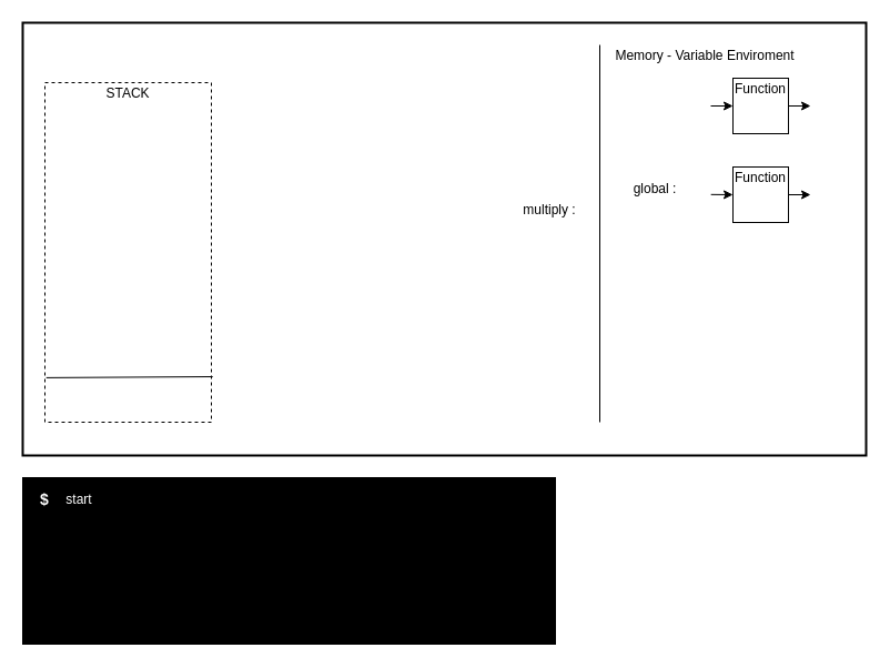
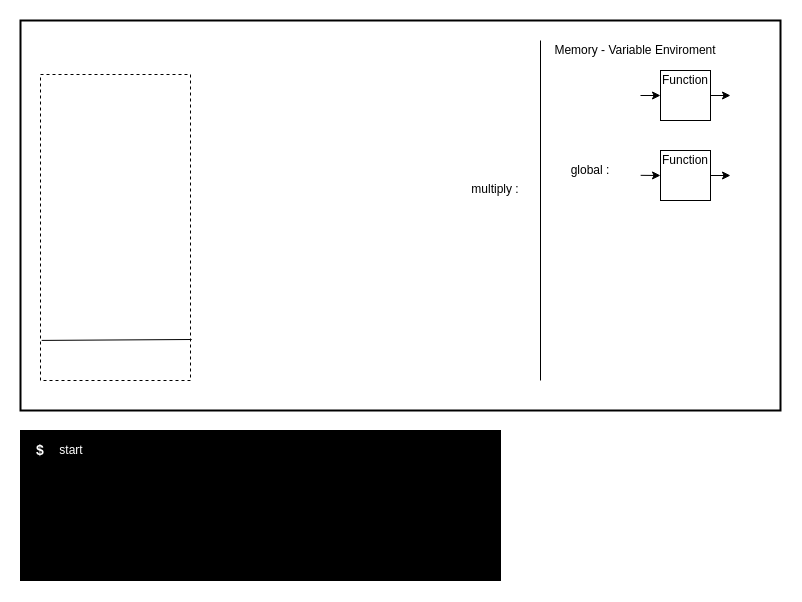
  <mxCell id="0" />
  <mxCell id="1" parent="0" />
  <mxCell id="2" value="" style="group" parent="1" vertex="1" connectable="0"><mxGeometry x="20" y="20" width="760" height="390" as="geometry" /></mxCell>
  <mxCell id="3" value="" style="rounded=0;whiteSpace=wrap;html=1;dashed=1;strokeColor=#000000;strokeWidth=1;fillColor=none;" parent="2" vertex="1"><mxGeometry x="20" y="54" width="150" height="306" as="geometry" /></mxCell>
  <mxCell id="4" value="" style="whiteSpace=wrap;html=1;fillColor=none;strokeWidth=2;imageAspect=0;" parent="2" vertex="1"><mxGeometry width="760" height="390" as="geometry" /></mxCell>
- <mxCell id="5" value="STACK" style="text;html=1;strokeColor=none;fillColor=none;align=center;verticalAlign=middle;whiteSpace=wrap;rounded=0;dashed=1;" parent="2" vertex="1"><mxGeometry x="75" y="54" width="40" height="20" as="geometry" /></mxCell>
  <mxCell id="6" value="Memory - Variable Enviroment" style="text;html=1;strokeColor=none;fillColor=none;align=center;verticalAlign=middle;whiteSpace=wrap;rounded=0;dashed=1;" parent="2" vertex="1"><mxGeometry x="525" y="20" width="180" height="20" as="geometry" /></mxCell>
  <mxCell id="7" value="" style="endArrow=none;html=1;" parent="2" edge="1"><mxGeometry width="50" height="50" relative="1" as="geometry"><mxPoint x="520" y="60" as="sourcePoint" /><mxPoint x="520" y="60" as="targetPoint" /></mxGeometry></mxCell>
  <mxCell id="8" value="" style="endArrow=none;html=1;rounded=0;" parent="2" edge="1"><mxGeometry width="50" height="50" relative="1" as="geometry"><mxPoint x="520" y="360" as="sourcePoint" /><mxPoint x="520" y="20" as="targetPoint" /></mxGeometry></mxCell>
  <mxCell id="9" value="multiply :" style="text;html=1;strokeColor=none;fillColor=none;align=center;verticalAlign=middle;whiteSpace=wrap;rounded=0;dashed=1;" parent="2" vertex="1"><mxGeometry x="445" y="159" width="60" height="20" as="geometry" /></mxCell>
  <mxCell id="10" value="" style="group" parent="2" vertex="1" connectable="0"><mxGeometry x="620" y="50" width="90" height="50" as="geometry" /></mxCell>
  <mxCell id="11" value="" style="whiteSpace=wrap;html=1;aspect=fixed;strokeColor=#000000;strokeWidth=1;fillColor=none;" parent="10" vertex="1"><mxGeometry x="20" width="50" height="50" as="geometry" /></mxCell>
  <mxCell id="12" value="Function" style="text;html=1;strokeColor=none;fillColor=none;align=center;verticalAlign=middle;whiteSpace=wrap;rounded=0;" parent="10" vertex="1"><mxGeometry x="20" width="50" height="20" as="geometry" /></mxCell>
  <mxCell id="13" value="" style="endArrow=classic;html=1;entryX=0;entryY=0.5;entryDx=0;entryDy=0;startArrow=none;startFill=0;endFill=1;" parent="10" target="11" edge="1"><mxGeometry width="50" height="50" relative="1" as="geometry"><mxPoint y="25" as="sourcePoint" /><mxPoint x="-150" y="70" as="targetPoint" /></mxGeometry></mxCell>
  <mxCell id="14" value="" style="endArrow=classic;html=1;entryX=0;entryY=0.5;entryDx=0;entryDy=0;startArrow=none;startFill=0;endFill=1;" parent="10" edge="1"><mxGeometry width="50" height="50" relative="1" as="geometry"><mxPoint x="70" y="25" as="sourcePoint" /><mxPoint x="90" y="25" as="targetPoint" /></mxGeometry></mxCell>
  <mxCell id="15" value="" style="endArrow=classic;html=1;entryX=0;entryY=0.5;entryDx=0;entryDy=0;startArrow=none;startFill=0;endFill=1;exitX=0.816;exitY=0.397;exitDx=0;exitDy=0;exitPerimeter=0;" parent="2" source="4" target="17" edge="1"><mxGeometry width="50" height="50" relative="1" as="geometry"><mxPoint x="1280" y="245" as="sourcePoint" /><mxPoint x="470" y="200" as="targetPoint" /></mxGeometry></mxCell>
  <mxCell id="16" value="" style="endArrow=classic;html=1;startArrow=none;startFill=0;endFill=1;exitX=1;exitY=0.5;exitDx=0;exitDy=0;" parent="2" source="17" edge="1"><mxGeometry width="50" height="50" relative="1" as="geometry"><mxPoint x="1350" y="245" as="sourcePoint" /><mxPoint x="710" y="155" as="targetPoint" /></mxGeometry></mxCell>
  <mxCell id="17" value="" style="whiteSpace=wrap;html=1;aspect=fixed;strokeColor=#000000;strokeWidth=1;fillColor=none;" parent="2" vertex="1"><mxGeometry x="640" y="130" width="50" height="50" as="geometry" /></mxCell>
  <mxCell id="18" value="Function" style="text;html=1;strokeColor=none;fillColor=none;align=center;verticalAlign=middle;whiteSpace=wrap;rounded=0;" parent="2" vertex="1"><mxGeometry x="640" y="130" width="50" height="20" as="geometry" /></mxCell>
  <mxCell id="19" value="global :" style="text;html=1;strokeColor=none;fillColor=none;align=center;verticalAlign=middle;whiteSpace=wrap;rounded=0;dashed=1;" parent="2" vertex="1"><mxGeometry x="540" y="140" width="60" height="20" as="geometry" /></mxCell>
  <mxCell id="20" value="" style="endArrow=none;html=1;exitX=0.008;exitY=0.869;exitDx=0;exitDy=0;exitPerimeter=0;entryX=1.008;entryY=0.866;entryDx=0;entryDy=0;entryPerimeter=0;" parent="2" source="3" target="3" edge="1"><mxGeometry width="50" height="50" relative="1" as="geometry"><mxPoint x="30" y="320" as="sourcePoint" /><mxPoint x="140" y="320" as="targetPoint" /></mxGeometry></mxCell>
  <mxCell id="21" value="" style="rounded=0;whiteSpace=wrap;html=1;strokeColor=#000000;strokeWidth=1;fillColor=#000000;" parent="1" vertex="1"><mxGeometry x="20" y="430" width="480" height="150" as="geometry" /></mxCell>
  <mxCell id="22" value="&lt;font color=&quot;#ffffff&quot; size=&quot;1&quot;&gt;&lt;b style=&quot;font-size: 14px&quot;&gt;$&lt;br&gt;&lt;/b&gt;&lt;/font&gt;" style="text;html=1;strokeColor=none;fillColor=none;align=center;verticalAlign=middle;whiteSpace=wrap;rounded=0;" parent="1" vertex="1"><mxGeometry x="20" y="440" width="40" height="20" as="geometry" /></mxCell>
  <mxCell id="23" value="&lt;font color=&quot;#ffffff&quot;&gt;start&lt;/font&gt;" style="text;html=1;strokeColor=none;fillColor=none;align=center;verticalAlign=middle;whiteSpace=wrap;rounded=0;" parent="1" vertex="1"><mxGeometry x="51" y="440" width="40" height="20" as="geometry" /></mxCell>
